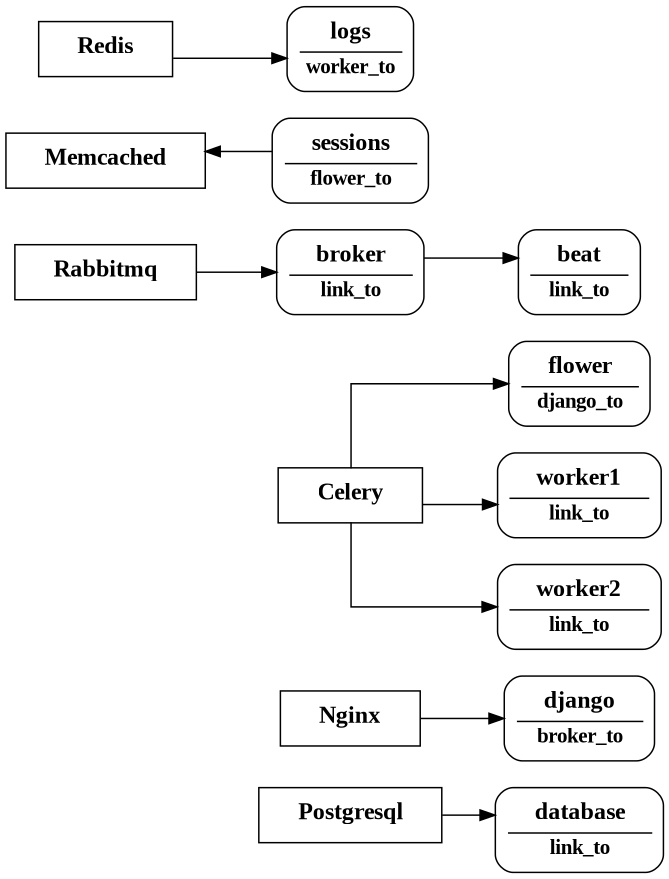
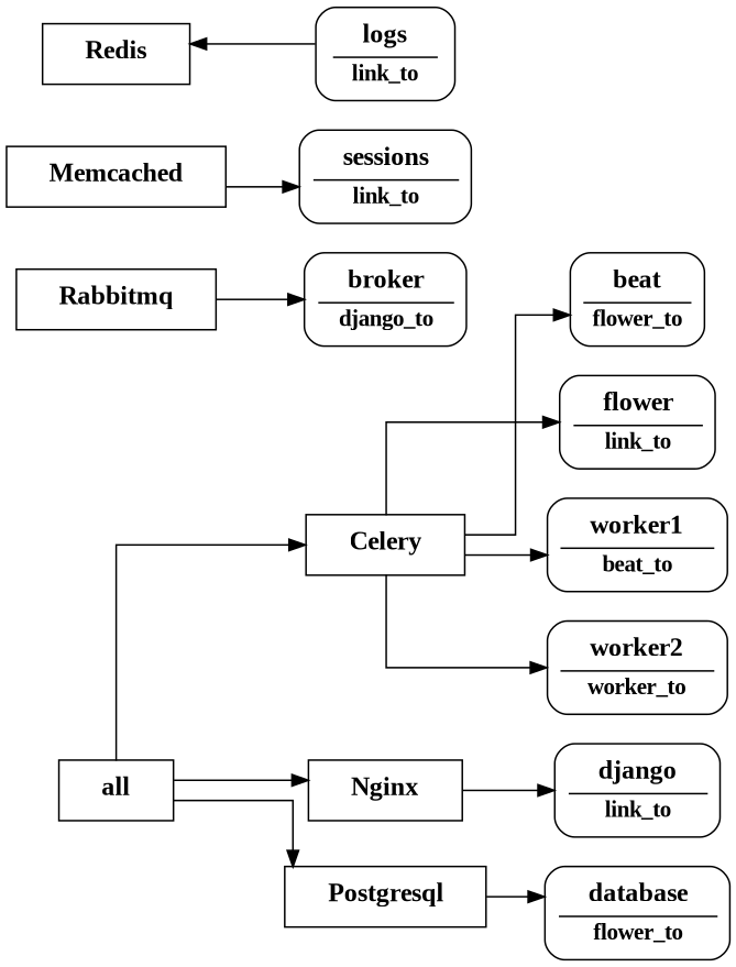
  digraph {
    rankdir=LR
    splines=ortho
    node [shape=record style=rounded]
+   n1 [label=< <table border="0" cellborder="0">   <tr><td><b>   <font face="Times New Roman, Bold" point-size="16">all</font>   </b></td></tr> </table> > style=""]
    n2 [label=< <table border="0" cellborder="0">   <tr><td><b>   <font face="Times New Roman, Bold" point-size="16">Celery</font>   </b></td></tr> </table> > style=""]
    n3 [label=< <table border="0" cellborder="0">   <tr><td><b>   <font face="Times New Roman, Bold" point-size="16">Nginx</font>   </b></td></tr> </table> > style=""]
    n4 [label=< <table border="0" cellborder="0">   <tr><td><b>   <font face="Times New Roman, Bold" point-size="16">Postgresql</font>   </b></td></tr> </table> > style=""]
-   n5 [label=< <table border="0" cellborder="0">   <tr><td><b>   <font face="Times New Roman, Bold" point-size="16">beat</font>   </b></td></tr> <hr/><tr><td><font face="Times New Roman, Bold" point-size="14">link_to<br/></font></td></tr></table> >]
-   n6 [label=< <table border="0" cellborder="0">   <tr><td><b>   <font face="Times New Roman, Bold" point-size="16">flower</font>   </b></td></tr> <hr/><tr><td><font face="Times New Roman, Bold" point-size="14">django_to<br/></font></td></tr></table> >]
-   n7 [label=< <table border="0" cellborder="0">   <tr><td><b>   <font face="Times New Roman, Bold" point-size="16">worker1</font>   </b></td></tr> <hr/><tr><td><font face="Times New Roman, Bold" point-size="14">link_to<br/></font></td></tr></table> >]
-   n8 [label=< <table border="0" cellborder="0">   <tr><td><b>   <font face="Times New Roman, Bold" point-size="16">worker2</font>   </b></td></tr> <hr/><tr><td><font face="Times New Roman, Bold" point-size="14">link_to<br/></font></td></tr></table> >]
+   n5 [label=< <table border="0" cellborder="0">   <tr><td><b>   <font face="Times New Roman, Bold" point-size="16">beat</font>   </b></td></tr> <hr/><tr><td><font face="Times New Roman, Bold" point-size="14">flower_to<br/></font></td></tr></table> >]
+   n6 [label=< <table border="0" cellborder="0">   <tr><td><b>   <font face="Times New Roman, Bold" point-size="16">flower</font>   </b></td></tr> <hr/><tr><td><font face="Times New Roman, Bold" point-size="14">link_to<br/></font></td></tr></table> >]
+   n7 [label=< <table border="0" cellborder="0">   <tr><td><b>   <font face="Times New Roman, Bold" point-size="16">worker1</font>   </b></td></tr> <hr/><tr><td><font face="Times New Roman, Bold" point-size="14">beat_to<br/></font></td></tr></table> >]
+   n8 [label=< <table border="0" cellborder="0">   <tr><td><b>   <font face="Times New Roman, Bold" point-size="16">worker2</font>   </b></td></tr> <hr/><tr><td><font face="Times New Roman, Bold" point-size="14">worker_to<br/></font></td></tr></table> >]
    n9 [label=< <table border="0" cellborder="0">   <tr><td><b>   <font face="Times New Roman, Bold" point-size="16">Memcached</font>   </b></td></tr> </table> > style=""]
-   n10 [label=< <table border="0" cellborder="0">   <tr><td><b>   <font face="Times New Roman, Bold" point-size="16">sessions</font>   </b></td></tr> <hr/><tr><td><font face="Times New Roman, Bold" point-size="14">flower_to<br/></font></td></tr></table> >]
-   n11 [label=< <table border="0" cellborder="0">   <tr><td><b>   <font face="Times New Roman, Bold" point-size="16">django</font>   </b></td></tr> <hr/><tr><td><font face="Times New Roman, Bold" point-size="14">broker_to<br/></font></td></tr></table> >]
-   n12 [label=< <table border="0" cellborder="0">   <tr><td><b>   <font face="Times New Roman, Bold" point-size="16">database</font>   </b></td></tr> <hr/><tr><td><font face="Times New Roman, Bold" point-size="14">link_to<br/></font></td></tr></table> >]
+   n10 [label=< <table border="0" cellborder="0">   <tr><td><b>   <font face="Times New Roman, Bold" point-size="16">sessions</font>   </b></td></tr> <hr/><tr><td><font face="Times New Roman, Bold" point-size="14">link_to<br/></font></td></tr></table> >]
+   n11 [label=< <table border="0" cellborder="0">   <tr><td><b>   <font face="Times New Roman, Bold" point-size="16">django</font>   </b></td></tr> <hr/><tr><td><font face="Times New Roman, Bold" point-size="14">link_to<br/></font></td></tr></table> >]
+   n12 [label=< <table border="0" cellborder="0">   <tr><td><b>   <font face="Times New Roman, Bold" point-size="16">database</font>   </b></td></tr> <hr/><tr><td><font face="Times New Roman, Bold" point-size="14">flower_to<br/></font></td></tr></table> >]
    n13 [label=< <table border="0" cellborder="0">   <tr><td><b>   <font face="Times New Roman, Bold" point-size="16">Rabbitmq</font>   </b></td></tr> </table> > style=""]
-   n14 [label=< <table border="0" cellborder="0">   <tr><td><b>   <font face="Times New Roman, Bold" point-size="16">broker</font>   </b></td></tr> <hr/><tr><td><font face="Times New Roman, Bold" point-size="14">link_to<br/></font></td></tr></table> >]
+   n14 [label=< <table border="0" cellborder="0">   <tr><td><b>   <font face="Times New Roman, Bold" point-size="16">broker</font>   </b></td></tr> <hr/><tr><td><font face="Times New Roman, Bold" point-size="14">django_to<br/></font></td></tr></table> >]
    n15 [label=< <table border="0" cellborder="0">   <tr><td><b>   <font face="Times New Roman, Bold" point-size="16">Redis</font>   </b></td></tr> </table> > style=""]
-   n16 [label=< <table border="0" cellborder="0">   <tr><td><b>   <font face="Times New Roman, Bold" point-size="16">logs</font>   </b></td></tr> <hr/><tr><td><font face="Times New Roman, Bold" point-size="14">worker_to<br/></font></td></tr></table> >]
-   n14 -> n5
+   n16 [label=< <table border="0" cellborder="0">   <tr><td><b>   <font face="Times New Roman, Bold" point-size="16">logs</font>   </b></td></tr> <hr/><tr><td><font face="Times New Roman, Bold" point-size="14">link_to<br/></font></td></tr></table> >]
+   n1 -> n2
+   n1 -> n3
+   n1 -> n4
+   n2 -> n5
    n2 -> n6
    n2 -> n7
    n2 -> n8
    n3 -> n11
    n4 -> n12
-   n10 -> n9
+   n9 -> n10
    n13 -> n14
-   n15 -> n16
+   n16 -> n15
  }
